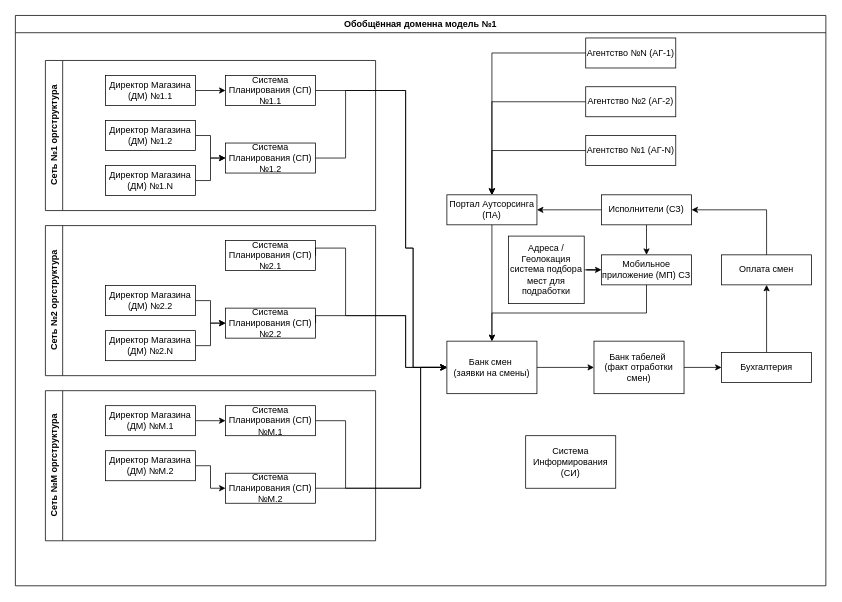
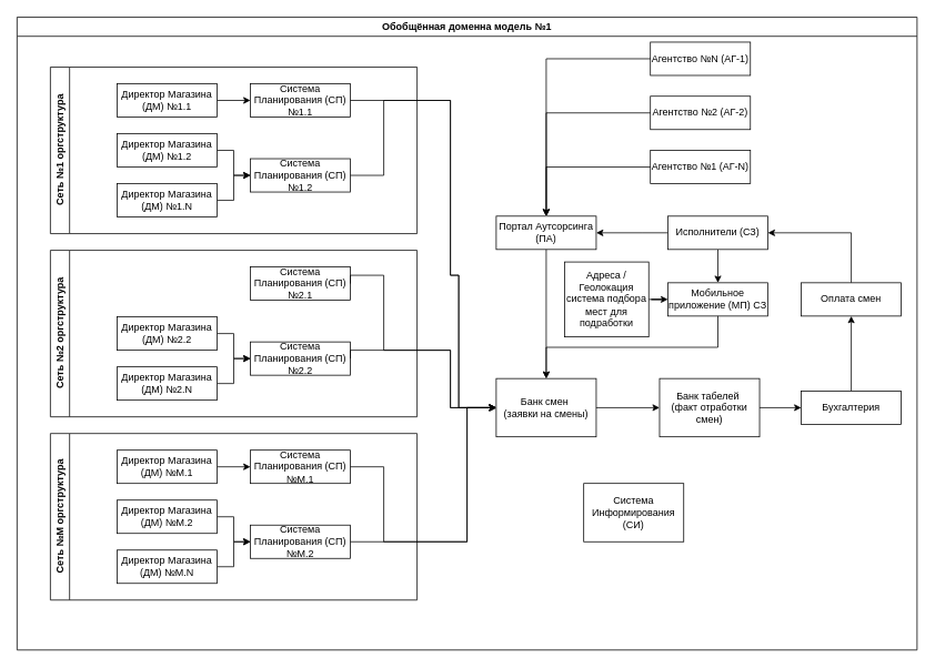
  <mxCell id="0" />
  <mxCell id="1" parent="0" />
  <mxCell id="2" value="Обобщённая доменна модель №1" style="swimlane;whiteSpace=wrap;html=1;" parent="1" vertex="1"><mxGeometry x="20" y="20" width="1080" height="760" as="geometry" /></mxCell>
  <mxCell id="3" value="Банк смен&amp;nbsp;&lt;br&gt;(заявки на смены)" style="rounded=0;whiteSpace=wrap;html=1;" parent="2" vertex="1"><mxGeometry x="575" y="434" width="120" height="70" as="geometry" /></mxCell>
  <mxCell id="4" value="" style="edgeStyle=orthogonalEdgeStyle;rounded=0;orthogonalLoop=1;jettySize=auto;html=1;entryX=0.5;entryY=0;entryDx=0;entryDy=0;exitX=0.5;exitY=1;exitDx=0;exitDy=0;" parent="2" source="6" target="7" edge="1"><mxGeometry relative="1" as="geometry"><mxPoint x="801" y="259" as="targetPoint" /><Array as="points" /></mxGeometry></mxCell>
  <mxCell id="5" value="" style="edgeStyle=orthogonalEdgeStyle;rounded=0;orthogonalLoop=1;jettySize=auto;html=1;entryX=1;entryY=0.5;entryDx=0;entryDy=0;exitX=0;exitY=0.5;exitDx=0;exitDy=0;" parent="2" source="6" target="8" edge="1"><mxGeometry relative="1" as="geometry"><mxPoint x="1081" y="259" as="targetPoint" /><Array as="points"><mxPoint x="751" y="259" /><mxPoint x="751" y="259" /></Array></mxGeometry></mxCell>
  <mxCell id="6" value="Исполнители (СЗ)" style="rounded=0;whiteSpace=wrap;html=1;" parent="2" vertex="1"><mxGeometry x="781" y="239" width="120" height="40" as="geometry" /></mxCell>
  <mxCell id="7" value="Мобильное приложение (МП) СЗ" style="rounded=0;whiteSpace=wrap;html=1;" parent="2" vertex="1"><mxGeometry x="781" y="319" width="120" height="40" as="geometry" /></mxCell>
  <mxCell id="8" value="Портал Аутсорсинга (ПА)" style="rounded=0;whiteSpace=wrap;html=1;" parent="2" vertex="1"><mxGeometry x="575" y="239" width="120" height="40" as="geometry" /></mxCell>
  <mxCell id="9" value="Сеть №1 оргструктура" style="swimlane;horizontal=0;whiteSpace=wrap;html=1;" parent="2" vertex="1"><mxGeometry x="40" y="60" width="440" height="200" as="geometry"><mxRectangle x="40" y="60" width="40" height="80" as="alternateBounds" /></mxGeometry></mxCell>
  <mxCell id="10" value="" style="edgeStyle=orthogonalEdgeStyle;rounded=0;orthogonalLoop=1;jettySize=auto;html=1;" parent="9" source="11" target="17" edge="1"><mxGeometry relative="1" as="geometry" /></mxCell>
  <mxCell id="11" value="Директор Магазина (ДМ) №1.1" style="rounded=0;whiteSpace=wrap;html=1;" parent="9" vertex="1"><mxGeometry x="80" y="20" width="120" height="40" as="geometry" /></mxCell>
  <mxCell id="12" value="" style="edgeStyle=orthogonalEdgeStyle;rounded=0;orthogonalLoop=1;jettySize=auto;html=1;" parent="9" source="13" target="16" edge="1"><mxGeometry relative="1" as="geometry" /></mxCell>
  <mxCell id="13" value="Директор Магазина (ДМ)&amp;nbsp;№1.2" style="rounded=0;whiteSpace=wrap;html=1;" parent="9" vertex="1"><mxGeometry x="80" y="80" width="120" height="40" as="geometry" /></mxCell>
  <mxCell id="14" value="" style="edgeStyle=orthogonalEdgeStyle;rounded=0;orthogonalLoop=1;jettySize=auto;html=1;" parent="9" source="15" target="16" edge="1"><mxGeometry relative="1" as="geometry" /></mxCell>
  <mxCell id="15" value="Директор Магазина (ДМ)&amp;nbsp;№1.N" style="rounded=0;whiteSpace=wrap;html=1;" parent="9" vertex="1"><mxGeometry x="80" y="140" width="120" height="40" as="geometry" /></mxCell>
  <mxCell id="16" value="Система Планирования (СП) №1.2" style="rounded=0;whiteSpace=wrap;html=1;" parent="9" vertex="1"><mxGeometry x="240" y="110" width="120" height="40" as="geometry" /></mxCell>
  <mxCell id="17" value="Система Планирования (СП) №1.1" style="rounded=0;whiteSpace=wrap;html=1;" parent="9" vertex="1"><mxGeometry x="240" y="20" width="120" height="40" as="geometry" /></mxCell>
  <mxCell id="18" value="Сеть №2 оргструктура" style="swimlane;horizontal=0;whiteSpace=wrap;html=1;" parent="2" vertex="1"><mxGeometry x="40" y="280" width="440" height="200" as="geometry"><mxRectangle x="40" y="320" width="40" height="80" as="alternateBounds" /></mxGeometry></mxCell>
  <mxCell id="19" value="" style="edgeStyle=orthogonalEdgeStyle;rounded=0;orthogonalLoop=1;jettySize=auto;html=1;" parent="18" source="20" target="23" edge="1"><mxGeometry relative="1" as="geometry" /></mxCell>
  <mxCell id="20" value="Директор Магазина (ДМ)&amp;nbsp;№2.2" style="rounded=0;whiteSpace=wrap;html=1;" parent="18" vertex="1"><mxGeometry x="80" y="80" width="120" height="40" as="geometry" /></mxCell>
  <mxCell id="21" value="" style="edgeStyle=orthogonalEdgeStyle;rounded=0;orthogonalLoop=1;jettySize=auto;html=1;" parent="18" source="22" target="23" edge="1"><mxGeometry relative="1" as="geometry" /></mxCell>
  <mxCell id="22" value="Директор Магазина (ДМ)&amp;nbsp;№2.N" style="rounded=0;whiteSpace=wrap;html=1;" parent="18" vertex="1"><mxGeometry x="80" y="140" width="120" height="40" as="geometry" /></mxCell>
  <mxCell id="23" value="Система Планирования (СП) №2.2" style="rounded=0;whiteSpace=wrap;html=1;" parent="18" vertex="1"><mxGeometry x="240" y="110" width="120" height="40" as="geometry" /></mxCell>
  <mxCell id="24" value="Система Планирования (СП) №2.1" style="rounded=0;whiteSpace=wrap;html=1;" parent="18" vertex="1"><mxGeometry x="240" y="20" width="120" height="40" as="geometry" /></mxCell>
  <mxCell id="25" value="" style="endArrow=classic;html=1;rounded=0;exitX=1;exitY=0.5;exitDx=0;exitDy=0;entryX=0;entryY=0.5;entryDx=0;entryDy=0;edgeStyle=orthogonalEdgeStyle;" parent="2" source="17" target="3" edge="1"><mxGeometry width="50" height="50" relative="1" as="geometry"><mxPoint x="640" y="130" as="sourcePoint" /><mxPoint x="690" y="80" as="targetPoint" /><Array as="points"><mxPoint x="520" y="100" /><mxPoint x="520" y="310" /><mxPoint x="530" y="310" /><mxPoint x="530" y="469" /></Array></mxGeometry></mxCell>
  <mxCell id="26" value="" style="endArrow=classic;html=1;rounded=0;exitX=1;exitY=0.5;exitDx=0;exitDy=0;entryX=0;entryY=0.5;entryDx=0;entryDy=0;edgeStyle=orthogonalEdgeStyle;" parent="2" source="16" target="3" edge="1"><mxGeometry width="50" height="50" relative="1" as="geometry"><mxPoint x="640" y="130" as="sourcePoint" /><mxPoint x="690" y="80" as="targetPoint" /><Array as="points"><mxPoint x="440" y="190" /><mxPoint x="440" y="100" /><mxPoint x="520" y="100" /><mxPoint x="520" y="310" /><mxPoint x="530" y="310" /><mxPoint x="530" y="469" /></Array></mxGeometry></mxCell>
  <mxCell id="27" value="" style="endArrow=classic;html=1;rounded=0;edgeStyle=orthogonalEdgeStyle;exitX=1;exitY=0.5;exitDx=0;exitDy=0;entryX=0;entryY=0.5;entryDx=0;entryDy=0;" parent="2" source="24" target="3" edge="1"><mxGeometry width="50" height="50" relative="1" as="geometry"><mxPoint x="640" y="130" as="sourcePoint" /><mxPoint x="690" y="80" as="targetPoint" /><Array as="points"><mxPoint x="400" y="310" /><mxPoint x="440" y="310" /><mxPoint x="440" y="400" /><mxPoint x="520" y="400" /><mxPoint x="520" y="469" /></Array></mxGeometry></mxCell>
  <mxCell id="28" value="" style="endArrow=classic;html=1;rounded=0;edgeStyle=orthogonalEdgeStyle;exitX=1;exitY=0.5;exitDx=0;exitDy=0;entryX=0;entryY=0.5;entryDx=0;entryDy=0;" parent="2" source="23" target="3" edge="1"><mxGeometry width="50" height="50" relative="1" as="geometry"><mxPoint x="640" y="130" as="sourcePoint" /><mxPoint x="690" y="80" as="targetPoint" /><Array as="points"><mxPoint x="400" y="400" /><mxPoint x="520" y="400" /><mxPoint x="520" y="469" /></Array></mxGeometry></mxCell>
  <mxCell id="29" value="" style="endArrow=classic;html=1;rounded=0;edgeStyle=orthogonalEdgeStyle;exitX=0.5;exitY=1;exitDx=0;exitDy=0;entryX=0.5;entryY=0;entryDx=0;entryDy=0;" parent="2" source="7" target="3" edge="1"><mxGeometry width="50" height="50" relative="1" as="geometry"><mxPoint x="681" y="289" as="sourcePoint" /><mxPoint x="731" y="239" as="targetPoint" /></mxGeometry></mxCell>
  <mxCell id="30" value="" style="endArrow=classic;html=1;rounded=0;edgeStyle=orthogonalEdgeStyle;exitX=0.5;exitY=1;exitDx=0;exitDy=0;entryX=0.5;entryY=0;entryDx=0;entryDy=0;" parent="2" source="8" target="3" edge="1"><mxGeometry width="50" height="50" relative="1" as="geometry"><mxPoint x="681" y="289" as="sourcePoint" /><mxPoint x="731" y="239" as="targetPoint" /></mxGeometry></mxCell>
  <mxCell id="31" value="" style="edgeStyle=orthogonalEdgeStyle;rounded=0;orthogonalLoop=1;jettySize=auto;html=1;entryX=1;entryY=0.5;entryDx=0;entryDy=0;exitX=0.5;exitY=0;exitDx=0;exitDy=0;" parent="2" source="37" target="6" edge="1"><mxGeometry relative="1" as="geometry"><mxPoint x="981" y="369" as="targetPoint" /><Array as="points"><mxPoint x="1001" y="259" /></Array></mxGeometry></mxCell>
  <mxCell id="32" value="" style="edgeStyle=orthogonalEdgeStyle;rounded=0;orthogonalLoop=1;jettySize=auto;html=1;" parent="2" source="33" target="37" edge="1"><mxGeometry relative="1" as="geometry" /></mxCell>
  <mxCell id="33" value="Бухгалтерия" style="rounded=0;whiteSpace=wrap;html=1;" parent="2" vertex="1"><mxGeometry x="941" y="449" width="120" height="40" as="geometry" /></mxCell>
  <mxCell id="34" value="" style="edgeStyle=orthogonalEdgeStyle;rounded=0;orthogonalLoop=1;jettySize=auto;html=1;" parent="2" source="35" target="33" edge="1"><mxGeometry relative="1" as="geometry" /></mxCell>
  <mxCell id="35" value="Банк табелей&amp;nbsp;&lt;br&gt;(факт отработки смен)" style="rounded=0;whiteSpace=wrap;html=1;" parent="2" vertex="1"><mxGeometry x="771" y="434" width="120" height="70" as="geometry" /></mxCell>
  <mxCell id="36" value="" style="edgeStyle=orthogonalEdgeStyle;rounded=0;orthogonalLoop=1;jettySize=auto;html=1;" parent="2" source="3" target="35" edge="1"><mxGeometry relative="1" as="geometry" /></mxCell>
  <mxCell id="37" value="Оплата смен" style="whiteSpace=wrap;html=1;rounded=0;" parent="2" vertex="1"><mxGeometry x="941" y="319" width="120" height="40" as="geometry" /></mxCell>
  <mxCell id="38" value="Сеть №M оргструктура" style="swimlane;horizontal=0;whiteSpace=wrap;html=1;" parent="2" vertex="1"><mxGeometry x="40" y="500" width="440" height="200" as="geometry"><mxRectangle x="40" y="320" width="40" height="80" as="alternateBounds" /></mxGeometry></mxCell>
  <mxCell id="39" value="" style="edgeStyle=orthogonalEdgeStyle;rounded=0;orthogonalLoop=1;jettySize=auto;html=1;" parent="38" source="40" target="46" edge="1"><mxGeometry relative="1" as="geometry" /></mxCell>
  <mxCell id="40" value="Директор Магазина (ДМ)&amp;nbsp;№M.1" style="rounded=0;whiteSpace=wrap;html=1;" parent="38" vertex="1"><mxGeometry x="80" y="20" width="120" height="40" as="geometry" /></mxCell>
  <mxCell id="41" value="" style="edgeStyle=orthogonalEdgeStyle;rounded=0;orthogonalLoop=1;jettySize=auto;html=1;" parent="38" source="42" target="45" edge="1"><mxGeometry relative="1" as="geometry" /></mxCell>
  <mxCell id="42" value="Директор Магазина (ДМ)&amp;nbsp;№M.2" style="rounded=0;whiteSpace=wrap;html=1;" parent="38" vertex="1"><mxGeometry x="80" y="80" width="120" height="40" as="geometry" /></mxCell>
+ <mxCell id="43" value="" style="edgeStyle=orthogonalEdgeStyle;rounded=0;orthogonalLoop=1;jettySize=auto;html=1;" parent="38" source="44" target="45" edge="1"><mxGeometry relative="1" as="geometry" /></mxCell>
+ <mxCell id="44" value="Директор Магазина (ДМ)&amp;nbsp;№M.N" style="rounded=0;whiteSpace=wrap;html=1;" parent="38" vertex="1"><mxGeometry x="80" y="140" width="120" height="40" as="geometry" /></mxCell>
  <mxCell id="45" value="Система Планирования (СП) №M.2" style="rounded=0;whiteSpace=wrap;html=1;" parent="38" vertex="1"><mxGeometry x="240" y="110" width="120" height="40" as="geometry" /></mxCell>
  <mxCell id="46" value="Система Планирования (СП) №M.1" style="rounded=0;whiteSpace=wrap;html=1;" parent="38" vertex="1"><mxGeometry x="240" y="20" width="120" height="40" as="geometry" /></mxCell>
  <mxCell id="47" value="" style="endArrow=classic;html=1;rounded=0;edgeStyle=orthogonalEdgeStyle;exitX=1;exitY=0.5;exitDx=0;exitDy=0;entryX=0;entryY=0.5;entryDx=0;entryDy=0;" parent="2" source="45" target="3" edge="1"><mxGeometry width="50" height="50" relative="1" as="geometry"><mxPoint x="630" y="570" as="sourcePoint" /><mxPoint x="680" y="520" as="targetPoint" /><Array as="points"><mxPoint x="540" y="630" /><mxPoint x="540" y="469" /></Array></mxGeometry></mxCell>
  <mxCell id="48" value="" style="endArrow=classic;html=1;rounded=0;edgeStyle=orthogonalEdgeStyle;exitX=1;exitY=0.5;exitDx=0;exitDy=0;entryX=0;entryY=0.5;entryDx=0;entryDy=0;" parent="2" source="46" target="3" edge="1"><mxGeometry width="50" height="50" relative="1" as="geometry"><mxPoint x="640" y="580" as="sourcePoint" /><mxPoint x="690" y="530" as="targetPoint" /><Array as="points"><mxPoint x="440" y="540" /><mxPoint x="440" y="630" /><mxPoint x="540" y="630" /><mxPoint x="540" y="469" /></Array></mxGeometry></mxCell>
  <mxCell id="49" value="Агентство №1 (АГ-N)" style="rounded=0;whiteSpace=wrap;html=1;" parent="2" vertex="1"><mxGeometry x="760" y="160" width="120" height="40" as="geometry" /></mxCell>
  <mxCell id="50" value="" style="edgeStyle=orthogonalEdgeStyle;rounded=0;orthogonalLoop=1;jettySize=auto;html=1;exitX=0;exitY=0.5;exitDx=0;exitDy=0;" parent="2" source="49" target="8" edge="1"><mxGeometry relative="1" as="geometry" /></mxCell>
  <mxCell id="51" value="" style="edgeStyle=orthogonalEdgeStyle;rounded=0;orthogonalLoop=1;jettySize=auto;html=1;" edge="1" parent="2" source="52" target="7"><mxGeometry relative="1" as="geometry" /></mxCell>
  <mxCell id="52" value="Адреса / Геолокация&lt;br&gt;система подбора мест для подработки" style="rounded=0;whiteSpace=wrap;html=1;" parent="2" vertex="1"><mxGeometry x="657" y="294" width="101" height="90" as="geometry" /></mxCell>
  <mxCell id="53" value="Система Информирования (СИ)" style="rounded=0;whiteSpace=wrap;html=1;" parent="2" vertex="1"><mxGeometry x="680" y="560" width="120" height="70" as="geometry" /></mxCell>
  <mxCell id="54" value="Агентство №2 (АГ-2)" style="rounded=0;whiteSpace=wrap;html=1;" parent="2" vertex="1"><mxGeometry x="760" y="95" width="120" height="40" as="geometry" /></mxCell>
  <mxCell id="55" value="Агентство №N (АГ-1)" style="rounded=0;whiteSpace=wrap;html=1;" parent="2" vertex="1"><mxGeometry x="760" y="30" width="120" height="40" as="geometry" /></mxCell>
  <mxCell id="56" value="" style="endArrow=classic;html=1;rounded=0;exitX=0;exitY=0.5;exitDx=0;exitDy=0;entryX=0.5;entryY=0;entryDx=0;entryDy=0;edgeStyle=orthogonalEdgeStyle;" parent="2" source="54" target="8" edge="1"><mxGeometry width="50" height="50" relative="1" as="geometry"><mxPoint x="580" y="130" as="sourcePoint" /><mxPoint x="630" y="80" as="targetPoint" /></mxGeometry></mxCell>
  <mxCell id="57" value="" style="endArrow=classic;html=1;rounded=0;exitX=0;exitY=0.5;exitDx=0;exitDy=0;entryX=0.5;entryY=0;entryDx=0;entryDy=0;edgeStyle=orthogonalEdgeStyle;" parent="2" source="55" target="8" edge="1"><mxGeometry width="50" height="50" relative="1" as="geometry"><mxPoint x="770" y="130" as="sourcePoint" /><mxPoint x="671" y="249" as="targetPoint" /></mxGeometry></mxCell>
